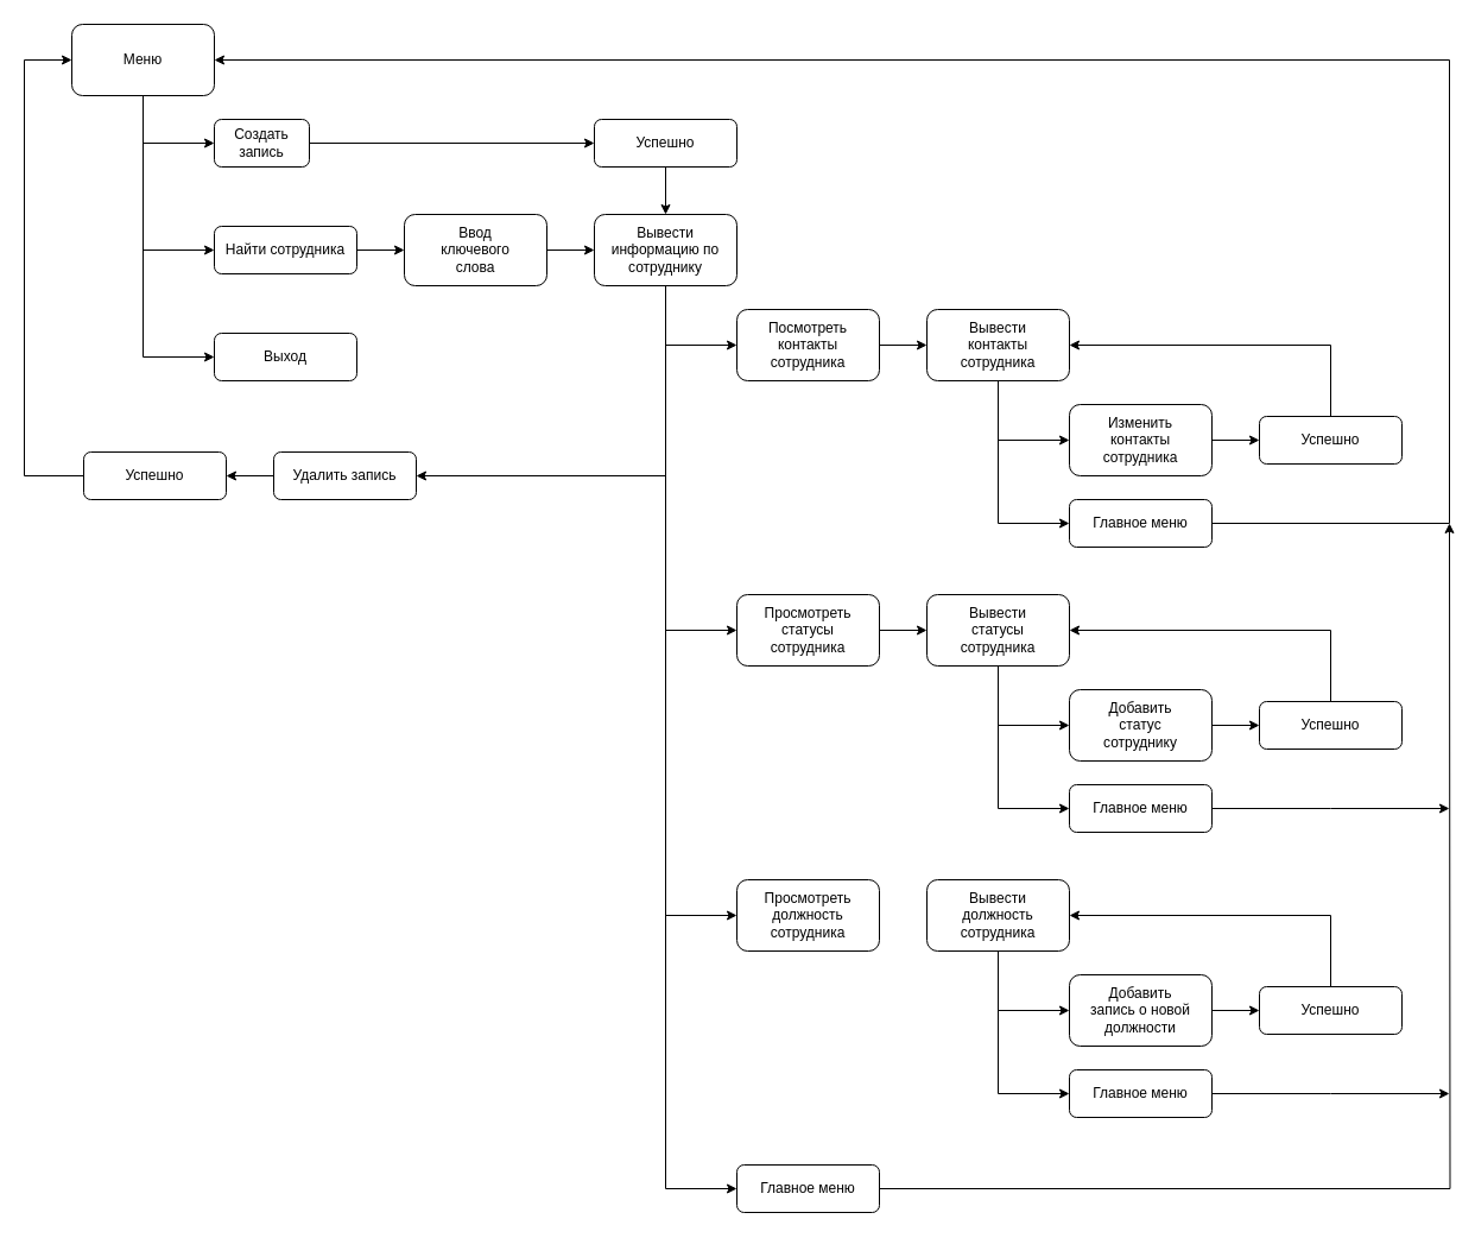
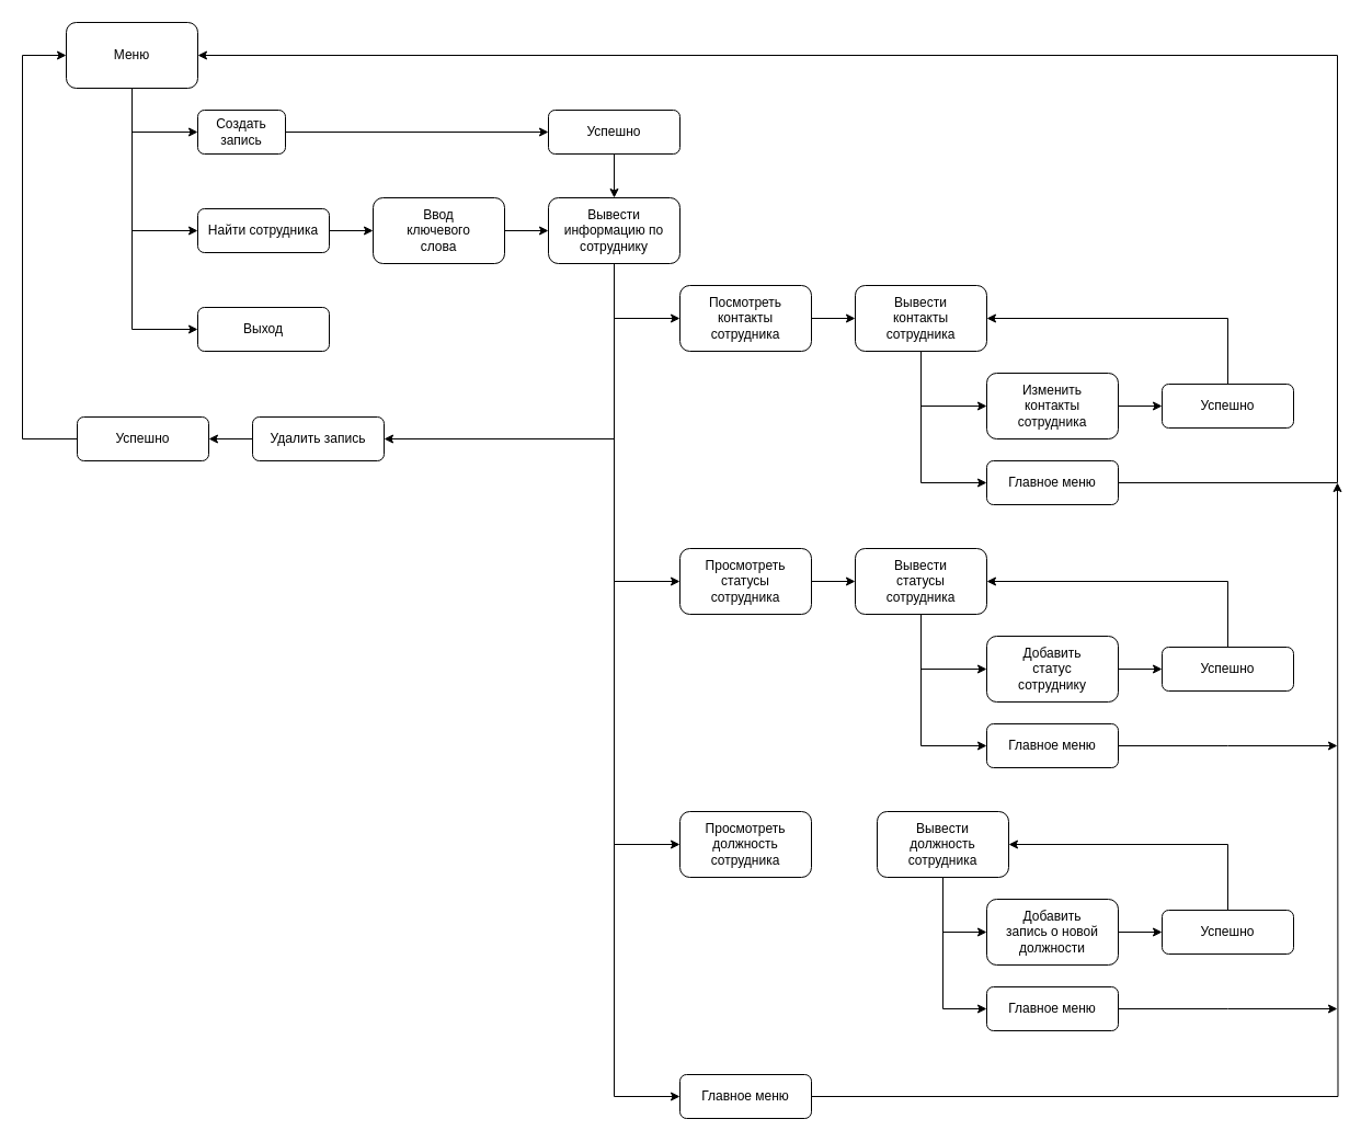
  <mxCell id="0" />
  <mxCell id="1" parent="0" />
  <mxCell id="2" style="edgeStyle=orthogonalEdgeStyle;rounded=0;orthogonalLoop=1;jettySize=auto;html=1;entryX=0;entryY=0.5;entryDx=0;entryDy=0;" edge="1" parent="1" source="3" target="58"><mxGeometry relative="1" as="geometry" /></mxCell>
  <mxCell id="3" value="Найти сотрудника" style="rounded=1;whiteSpace=wrap;html=1;" vertex="1" parent="1"><mxGeometry x="180" y="190" width="120" height="40" as="geometry" /></mxCell>
  <mxCell id="4" style="edgeStyle=orthogonalEdgeStyle;rounded=0;orthogonalLoop=1;jettySize=auto;html=1;entryX=0;entryY=0.5;entryDx=0;entryDy=0;" edge="1" parent="1" source="5" target="35"><mxGeometry relative="1" as="geometry" /></mxCell>
  <mxCell id="5" value="Создать запись" style="rounded=1;whiteSpace=wrap;html=1;" vertex="1" parent="1"><mxGeometry x="180" y="100" width="80" height="40" as="geometry" /></mxCell>
  <mxCell id="6" style="edgeStyle=orthogonalEdgeStyle;rounded=0;orthogonalLoop=1;jettySize=auto;html=1;entryX=1;entryY=0.5;entryDx=0;entryDy=0;" edge="1" parent="1" source="7" target="37"><mxGeometry relative="1" as="geometry" /></mxCell>
  <mxCell id="7" value="Удалить запись" style="rounded=1;whiteSpace=wrap;html=1;" vertex="1" parent="1"><mxGeometry x="230" y="380" width="120" height="40" as="geometry" /></mxCell>
  <mxCell id="8" style="edgeStyle=orthogonalEdgeStyle;rounded=0;orthogonalLoop=1;jettySize=auto;html=1;entryX=0;entryY=0.5;entryDx=0;entryDy=0;" edge="1" parent="1" source="13" target="15"><mxGeometry relative="1" as="geometry" /></mxCell>
  <mxCell id="9" style="edgeStyle=orthogonalEdgeStyle;rounded=0;orthogonalLoop=1;jettySize=auto;html=1;entryX=0;entryY=0.5;entryDx=0;entryDy=0;" edge="1" parent="1" source="13" target="17"><mxGeometry relative="1" as="geometry" /></mxCell>
  <mxCell id="10" style="edgeStyle=orthogonalEdgeStyle;rounded=0;orthogonalLoop=1;jettySize=auto;html=1;entryX=0;entryY=0.5;entryDx=0;entryDy=0;" edge="1" parent="1" source="13" target="18"><mxGeometry relative="1" as="geometry" /></mxCell>
  <mxCell id="11" style="edgeStyle=orthogonalEdgeStyle;rounded=0;orthogonalLoop=1;jettySize=auto;html=1;entryX=0;entryY=0.5;entryDx=0;entryDy=0;" edge="1" parent="1" source="13" target="20"><mxGeometry relative="1" as="geometry"><Array as="points"><mxPoint x="560" y="1000" /></Array></mxGeometry></mxCell>
  <mxCell id="12" style="edgeStyle=orthogonalEdgeStyle;rounded=0;orthogonalLoop=1;jettySize=auto;html=1;entryX=1;entryY=0.5;entryDx=0;entryDy=0;" edge="1" parent="1" source="13" target="7"><mxGeometry relative="1" as="geometry"><mxPoint x="510" y="400" as="targetPoint" /><Array as="points"><mxPoint x="560" y="400" /></Array></mxGeometry></mxCell>
  <mxCell id="13" value="Вывести информацию по сотруднику" style="rounded=1;whiteSpace=wrap;html=1;" vertex="1" parent="1"><mxGeometry x="500" y="180" width="120" height="60" as="geometry" /></mxCell>
  <mxCell id="14" style="edgeStyle=orthogonalEdgeStyle;rounded=0;orthogonalLoop=1;jettySize=auto;html=1;entryX=0;entryY=0.5;entryDx=0;entryDy=0;" edge="1" parent="1" source="15" target="23"><mxGeometry relative="1" as="geometry" /></mxCell>
  <mxCell id="15" value="Посмотреть контакты&lt;br&gt;сотрудника" style="rounded=1;whiteSpace=wrap;html=1;" vertex="1" parent="1"><mxGeometry x="620" y="260" width="120" height="60" as="geometry" /></mxCell>
  <mxCell id="16" style="edgeStyle=orthogonalEdgeStyle;rounded=0;orthogonalLoop=1;jettySize=auto;html=1;entryX=0;entryY=0.5;entryDx=0;entryDy=0;" edge="1" parent="1" source="17" target="41"><mxGeometry relative="1" as="geometry" /></mxCell>
  <mxCell id="17" value="Просмотреть статусы&lt;br&gt;сотрудника" style="rounded=1;whiteSpace=wrap;html=1;" vertex="1" parent="1"><mxGeometry x="620" y="500" width="120" height="60" as="geometry" /></mxCell>
  <mxCell id="18" value="Просмотреть&lt;br&gt;должность сотрудника" style="rounded=1;whiteSpace=wrap;html=1;" vertex="1" parent="1"><mxGeometry x="620" y="740" width="120" height="60" as="geometry" /></mxCell>
  <mxCell id="19" style="edgeStyle=orthogonalEdgeStyle;rounded=0;orthogonalLoop=1;jettySize=auto;html=1;exitX=1;exitY=0.5;exitDx=0;exitDy=0;" edge="1" parent="1" source="20"><mxGeometry relative="1" as="geometry"><mxPoint x="1220" y="440" as="targetPoint" /></mxGeometry></mxCell>
  <mxCell id="20" value="Главное меню" style="rounded=1;whiteSpace=wrap;html=1;" vertex="1" parent="1"><mxGeometry x="620" y="980" width="120" height="40" as="geometry" /></mxCell>
  <mxCell id="21" style="edgeStyle=orthogonalEdgeStyle;rounded=0;orthogonalLoop=1;jettySize=auto;html=1;entryX=0;entryY=0.5;entryDx=0;entryDy=0;" edge="1" parent="1" source="23" target="27"><mxGeometry relative="1" as="geometry" /></mxCell>
  <mxCell id="22" style="edgeStyle=orthogonalEdgeStyle;rounded=0;orthogonalLoop=1;jettySize=auto;html=1;exitX=0.5;exitY=1;exitDx=0;exitDy=0;entryX=0;entryY=0.5;entryDx=0;entryDy=0;" edge="1" parent="1" source="23" target="25"><mxGeometry relative="1" as="geometry" /></mxCell>
  <mxCell id="23" value="Вывести&lt;br&gt;контакты&lt;br&gt;сотрудника" style="rounded=1;whiteSpace=wrap;html=1;" vertex="1" parent="1"><mxGeometry x="780" y="260" width="120" height="60" as="geometry" /></mxCell>
  <mxCell id="24" style="edgeStyle=orthogonalEdgeStyle;rounded=0;orthogonalLoop=1;jettySize=auto;html=1;entryX=1;entryY=0.5;entryDx=0;entryDy=0;" edge="1" parent="1" source="25" target="33"><mxGeometry relative="1" as="geometry"><Array as="points"><mxPoint x="1220" y="440" /><mxPoint x="1220" y="50" /></Array></mxGeometry></mxCell>
  <mxCell id="25" value="Главное меню" style="rounded=1;whiteSpace=wrap;html=1;" vertex="1" parent="1"><mxGeometry x="900" y="420" width="120" height="40" as="geometry" /></mxCell>
  <mxCell id="26" style="edgeStyle=orthogonalEdgeStyle;rounded=0;orthogonalLoop=1;jettySize=auto;html=1;entryX=0;entryY=0.5;entryDx=0;entryDy=0;" edge="1" parent="1" source="27" target="29"><mxGeometry relative="1" as="geometry" /></mxCell>
  <mxCell id="27" value="Изменить&lt;br&gt;контакты&lt;br&gt;сотрудника" style="rounded=1;whiteSpace=wrap;html=1;" vertex="1" parent="1"><mxGeometry x="900" y="340" width="120" height="60" as="geometry" /></mxCell>
  <mxCell id="28" style="edgeStyle=orthogonalEdgeStyle;rounded=0;orthogonalLoop=1;jettySize=auto;html=1;entryX=1;entryY=0.5;entryDx=0;entryDy=0;" edge="1" parent="1" source="29" target="23"><mxGeometry relative="1" as="geometry"><Array as="points"><mxPoint x="1120" y="290" /></Array></mxGeometry></mxCell>
  <mxCell id="29" value="Успешно" style="rounded=1;whiteSpace=wrap;html=1;" vertex="1" parent="1"><mxGeometry x="1060" y="350" width="120" height="40" as="geometry" /></mxCell>
  <mxCell id="30" style="edgeStyle=orthogonalEdgeStyle;rounded=0;orthogonalLoop=1;jettySize=auto;html=1;exitX=0.5;exitY=1;exitDx=0;exitDy=0;entryX=0;entryY=0.5;entryDx=0;entryDy=0;" edge="1" parent="1" source="33" target="3"><mxGeometry relative="1" as="geometry" /></mxCell>
  <mxCell id="31" style="edgeStyle=orthogonalEdgeStyle;rounded=0;orthogonalLoop=1;jettySize=auto;html=1;entryX=0;entryY=0.5;entryDx=0;entryDy=0;" edge="1" parent="1" source="33" target="5"><mxGeometry relative="1" as="geometry" /></mxCell>
  <mxCell id="32" style="edgeStyle=orthogonalEdgeStyle;rounded=0;orthogonalLoop=1;jettySize=auto;html=1;entryX=0;entryY=0.5;entryDx=0;entryDy=0;" edge="1" parent="1" source="33" target="38"><mxGeometry relative="1" as="geometry" /></mxCell>
  <mxCell id="33" value="Меню" style="rounded=1;whiteSpace=wrap;html=1;" vertex="1" parent="1"><mxGeometry x="60" y="20" width="120" height="60" as="geometry" /></mxCell>
  <mxCell id="34" style="edgeStyle=orthogonalEdgeStyle;rounded=0;orthogonalLoop=1;jettySize=auto;html=1;entryX=0.5;entryY=0;entryDx=0;entryDy=0;" edge="1" parent="1" source="35" target="13"><mxGeometry relative="1" as="geometry" /></mxCell>
  <mxCell id="35" value="Успешно" style="rounded=1;whiteSpace=wrap;html=1;" vertex="1" parent="1"><mxGeometry x="500" y="100" width="120" height="40" as="geometry" /></mxCell>
  <mxCell id="36" style="edgeStyle=orthogonalEdgeStyle;rounded=0;orthogonalLoop=1;jettySize=auto;html=1;entryX=0;entryY=0.5;entryDx=0;entryDy=0;" edge="1" parent="1" source="37" target="33"><mxGeometry relative="1" as="geometry"><Array as="points"><mxPoint y="400" x="20" /><mxPoint y="50" x="20" /></Array></mxGeometry></mxCell>
  <mxCell id="37" value="Успешно" style="rounded=1;whiteSpace=wrap;html=1;" vertex="1" parent="1"><mxGeometry x="70" y="380" width="120" height="40" as="geometry" /></mxCell>
  <mxCell id="38" value="Выход" style="rounded=1;whiteSpace=wrap;html=1;" vertex="1" parent="1"><mxGeometry x="180" y="280" width="120" height="40" as="geometry" /></mxCell>
  <mxCell id="39" style="edgeStyle=orthogonalEdgeStyle;rounded=0;orthogonalLoop=1;jettySize=auto;html=1;entryX=0;entryY=0.5;entryDx=0;entryDy=0;" edge="1" parent="1" source="41" target="45"><mxGeometry relative="1" as="geometry" /></mxCell>
  <mxCell id="40" style="edgeStyle=orthogonalEdgeStyle;rounded=0;orthogonalLoop=1;jettySize=auto;html=1;exitX=0.5;exitY=1;exitDx=0;exitDy=0;entryX=0;entryY=0.5;entryDx=0;entryDy=0;" edge="1" parent="1" source="41" target="43"><mxGeometry relative="1" as="geometry" /></mxCell>
  <mxCell id="41" value="Вывести&lt;br&gt;статусы&lt;br&gt;сотрудника" style="rounded=1;whiteSpace=wrap;html=1;" vertex="1" parent="1"><mxGeometry x="780" y="500" width="120" height="60" as="geometry" /></mxCell>
  <mxCell id="42" style="edgeStyle=orthogonalEdgeStyle;rounded=0;orthogonalLoop=1;jettySize=auto;html=1;" edge="1" parent="1" source="43"><mxGeometry relative="1" as="geometry"><mxPoint x="1220" y="680" as="targetPoint" /></mxGeometry></mxCell>
  <mxCell id="43" value="Главное меню" style="rounded=1;whiteSpace=wrap;html=1;" vertex="1" parent="1"><mxGeometry x="900" y="660" width="120" height="40" as="geometry" /></mxCell>
  <mxCell id="44" style="edgeStyle=orthogonalEdgeStyle;rounded=0;orthogonalLoop=1;jettySize=auto;html=1;entryX=0;entryY=0.5;entryDx=0;entryDy=0;" edge="1" parent="1" source="45" target="47"><mxGeometry relative="1" as="geometry" /></mxCell>
  <mxCell id="45" value="Добавить&lt;br&gt;статус&lt;br&gt;сотруднику" style="rounded=1;whiteSpace=wrap;html=1;" vertex="1" parent="1"><mxGeometry x="900" y="580" width="120" height="60" as="geometry" /></mxCell>
  <mxCell id="46" style="edgeStyle=orthogonalEdgeStyle;rounded=0;orthogonalLoop=1;jettySize=auto;html=1;entryX=1;entryY=0.5;entryDx=0;entryDy=0;" edge="1" parent="1" source="47" target="41"><mxGeometry relative="1" as="geometry"><Array as="points"><mxPoint x="1120" y="530" /></Array></mxGeometry></mxCell>
  <mxCell id="47" value="Успешно" style="rounded=1;whiteSpace=wrap;html=1;" vertex="1" parent="1"><mxGeometry x="1060" y="590" width="120" height="40" as="geometry" /></mxCell>
  <mxCell id="48" style="edgeStyle=orthogonalEdgeStyle;rounded=0;orthogonalLoop=1;jettySize=auto;html=1;entryX=0;entryY=0.5;entryDx=0;entryDy=0;" edge="1" parent="1" source="50" target="54"><mxGeometry relative="1" as="geometry" /></mxCell>
  <mxCell id="49" style="edgeStyle=orthogonalEdgeStyle;rounded=0;orthogonalLoop=1;jettySize=auto;html=1;exitX=0.5;exitY=1;exitDx=0;exitDy=0;entryX=0;entryY=0.5;entryDx=0;entryDy=0;" edge="1" parent="1" source="50" target="52"><mxGeometry relative="1" as="geometry" /></mxCell>
- <mxCell id="50" value="Вывести&lt;br&gt;должность&lt;br&gt;сотрудника" style="rounded=1;whiteSpace=wrap;html=1;" vertex="1" parent="1"><mxGeometry x="780" y="740" width="120" height="60" as="geometry" /></mxCell>
+ <mxCell id="50" value="Вывести&lt;br&gt;должность&lt;br&gt;сотрудника" style="rounded=1;whiteSpace=wrap;html=1;" vertex="1" parent="1"><mxGeometry x="800" y="740" width="120" height="60" as="geometry" /></mxCell>
  <mxCell id="51" style="edgeStyle=orthogonalEdgeStyle;rounded=0;orthogonalLoop=1;jettySize=auto;html=1;" edge="1" parent="1" source="52"><mxGeometry relative="1" as="geometry"><mxPoint x="1220" y="920" as="targetPoint" /></mxGeometry></mxCell>
  <mxCell id="52" value="Главное меню" style="rounded=1;whiteSpace=wrap;html=1;" vertex="1" parent="1"><mxGeometry x="900" y="900" width="120" height="40" as="geometry" /></mxCell>
  <mxCell id="53" style="edgeStyle=orthogonalEdgeStyle;rounded=0;orthogonalLoop=1;jettySize=auto;html=1;entryX=0;entryY=0.5;entryDx=0;entryDy=0;" edge="1" parent="1" source="54" target="56"><mxGeometry relative="1" as="geometry" /></mxCell>
  <mxCell id="54" value="Добавить&lt;br&gt;запись о новой&lt;br&gt;должности" style="rounded=1;whiteSpace=wrap;html=1;" vertex="1" parent="1"><mxGeometry x="900" y="820" width="120" height="60" as="geometry" /></mxCell>
  <mxCell id="55" style="edgeStyle=orthogonalEdgeStyle;rounded=0;orthogonalLoop=1;jettySize=auto;html=1;entryX=1;entryY=0.5;entryDx=0;entryDy=0;" edge="1" parent="1" source="56" target="50"><mxGeometry relative="1" as="geometry"><Array as="points"><mxPoint x="1120" y="770" /></Array></mxGeometry></mxCell>
  <mxCell id="56" value="Успешно" style="rounded=1;whiteSpace=wrap;html=1;" vertex="1" parent="1"><mxGeometry x="1060" y="830" width="120" height="40" as="geometry" /></mxCell>
  <mxCell id="57" style="edgeStyle=orthogonalEdgeStyle;rounded=0;orthogonalLoop=1;jettySize=auto;html=1;entryX=0;entryY=0.5;entryDx=0;entryDy=0;" edge="1" parent="1" source="58" target="13"><mxGeometry relative="1" as="geometry" /></mxCell>
  <mxCell id="58" value="Ввод&lt;br&gt;ключевого&lt;br&gt;слова" style="rounded=1;whiteSpace=wrap;html=1;" vertex="1" parent="1"><mxGeometry x="340" y="180" width="120" height="60" as="geometry" /></mxCell>
